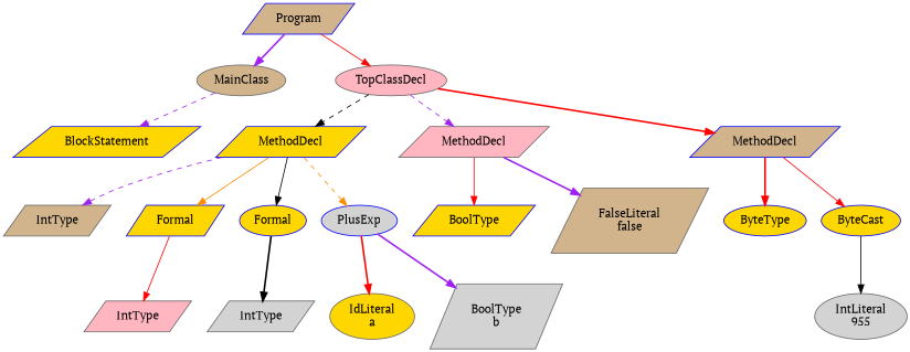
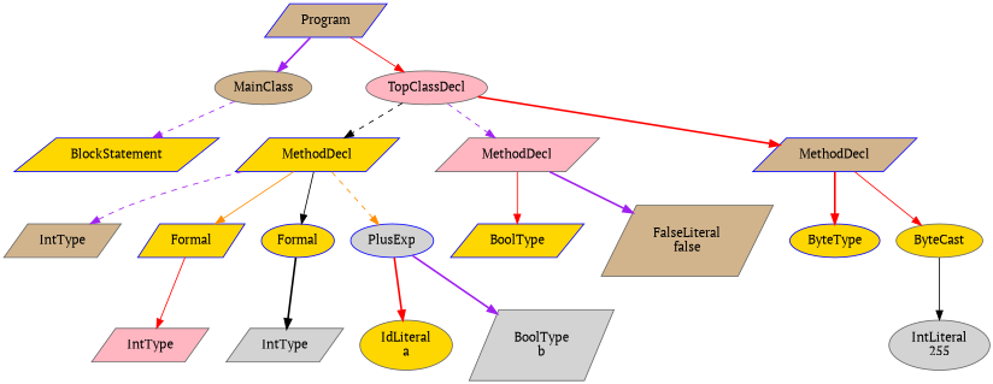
  digraph {
    fontname="PT Serif"
    node [color=blue fillcolor=gold fontname="PT Serif" shape=parallelogram style=filled]
    edge [color=red fontname="PT Serif" style=bold]
    n1 [fillcolor=tan label=Program]
    n2 [color=gray40 fillcolor=tan label=MainClass shape=ellipse]
    n3 [color=gray40 fillcolor=lightpink label=TopClassDecl shape=ellipse]
    n4 [label=BlockStatement]
    n5 [label=MethodDecl]
    n6 [color=gray40 fillcolor=lightpink label=MethodDecl]
    n7 [fillcolor=tan label=MethodDecl]
    n8 [color=gray40 fillcolor=tan label=IntType]
    n9 [label=Formal]
    n10 [label=Formal shape=ellipse]
    n11 [fillcolor=lightgrey label=PlusExp shape=ellipse]
    n12 [label=BoolType]
    n13 [color=gray40 fillcolor=tan label="FalseLiteral\nfalse"]
    n14 [label=ByteType shape=ellipse]
-   n15 [label=ByteCast shape=ellipse]
+   n15 [color=gray40 label=ByteCast shape=ellipse]
    n16 [color=gray40 fillcolor=lightpink label=IntType]
    n17 [color=gray40 fillcolor=lightgrey label=IntType]
    n18 [color=gray40 label="IdLiteral\na" shape=ellipse]
    n19 [color=gray40 fillcolor=lightgrey label="BoolType\nb"]
-   n20 [color=gray40 fillcolor=lightgrey label="IntLiteral\n955" shape=ellipse]
+   n20 [color=gray40 fillcolor=lightgrey label="IntLiteral\n255" shape=ellipse]
    n1 -> n2 [color=purple]
    n1 -> n3 [style=solid]
    n2 -> n4 [color=purple style=dashed]
    n3 -> n5 [color=black style=dashed]
    n3 -> n6 [color=purple style=dashed]
    n3 -> n7
    n5 -> n8 [color=purple style=dashed]
    n5 -> n9 [color=darkorange style=solid]
    n5 -> n10 [color=black style=solid]
    n5 -> n11 [color=darkorange style=dashed]
    n6 -> n12 [style=solid]
    n6 -> n13 [color=purple]
    n7 -> n14
    n7 -> n15 [style=solid]
    n9 -> n16 [style=solid]
    n10 -> n17 [color=black]
    n11 -> n18
    n11 -> n19 [color=purple]
    n15 -> n20 [color=black style=solid]
  }
